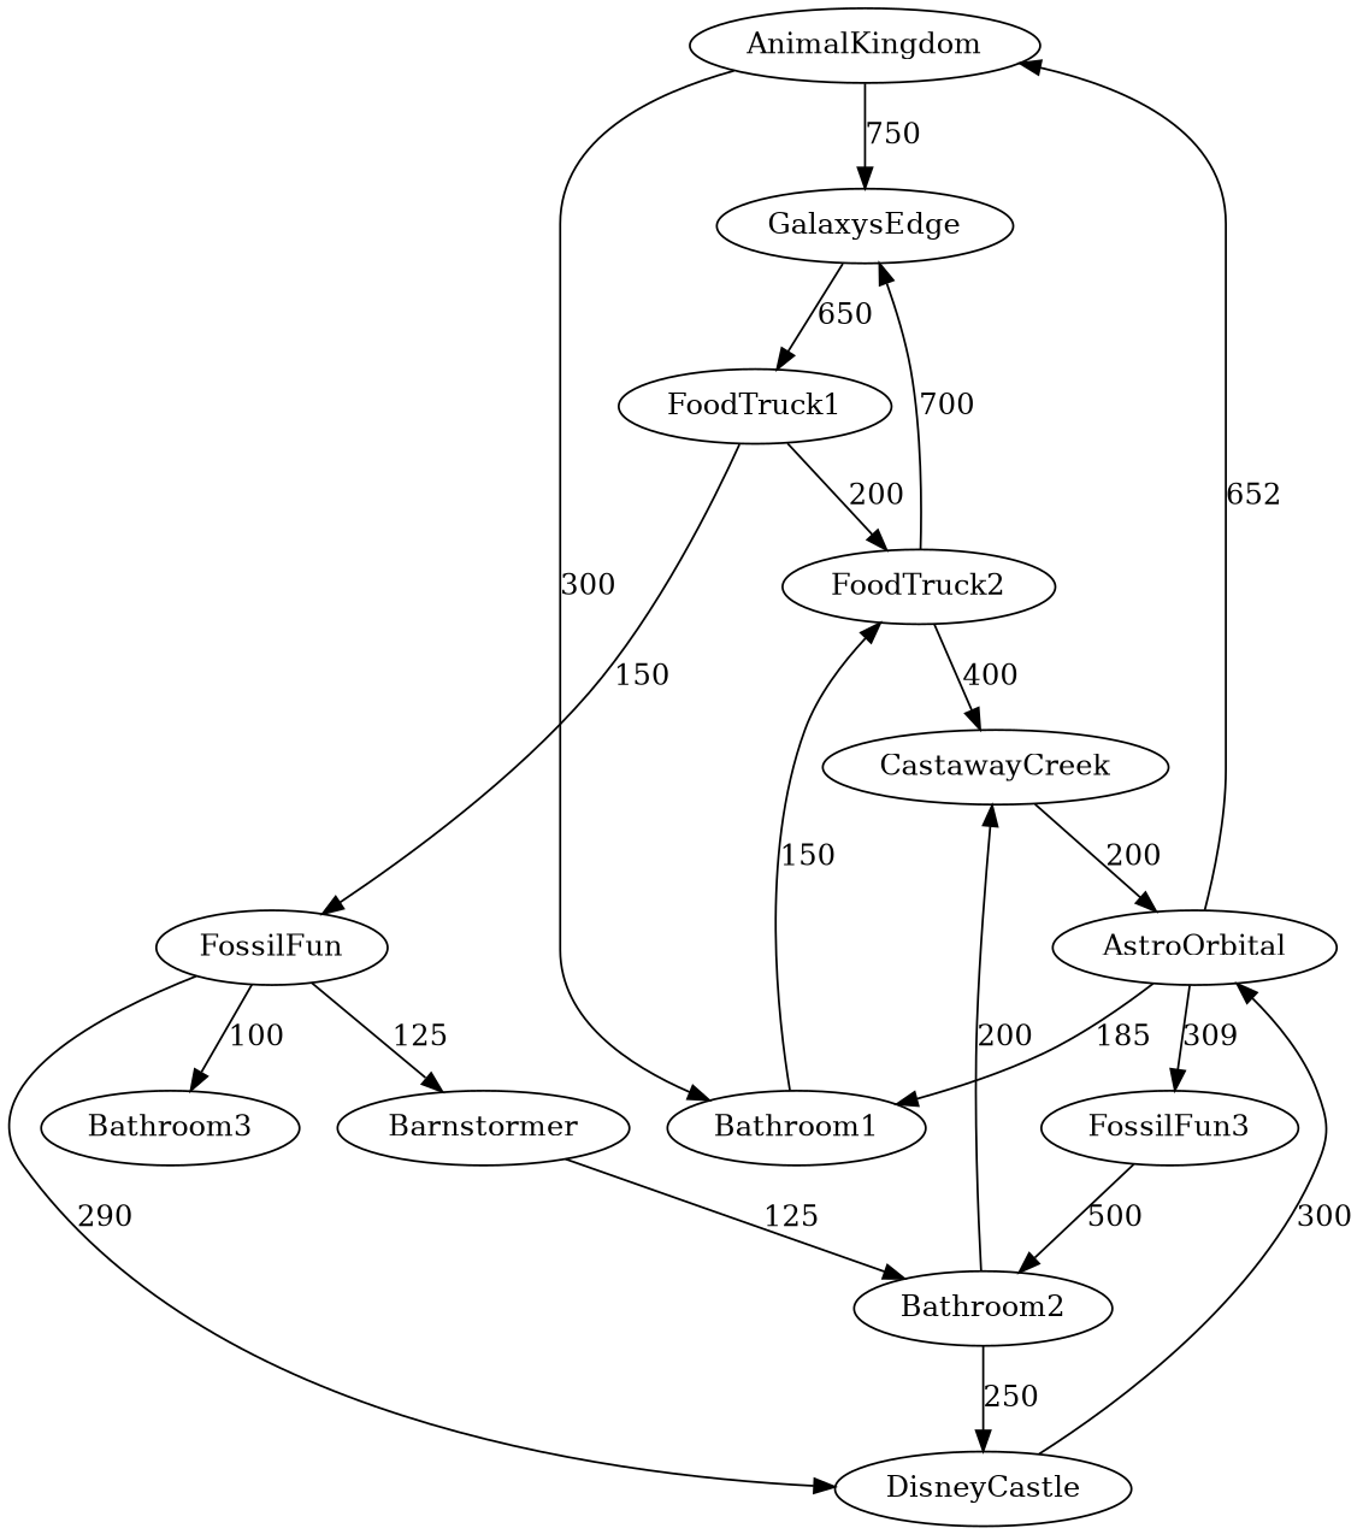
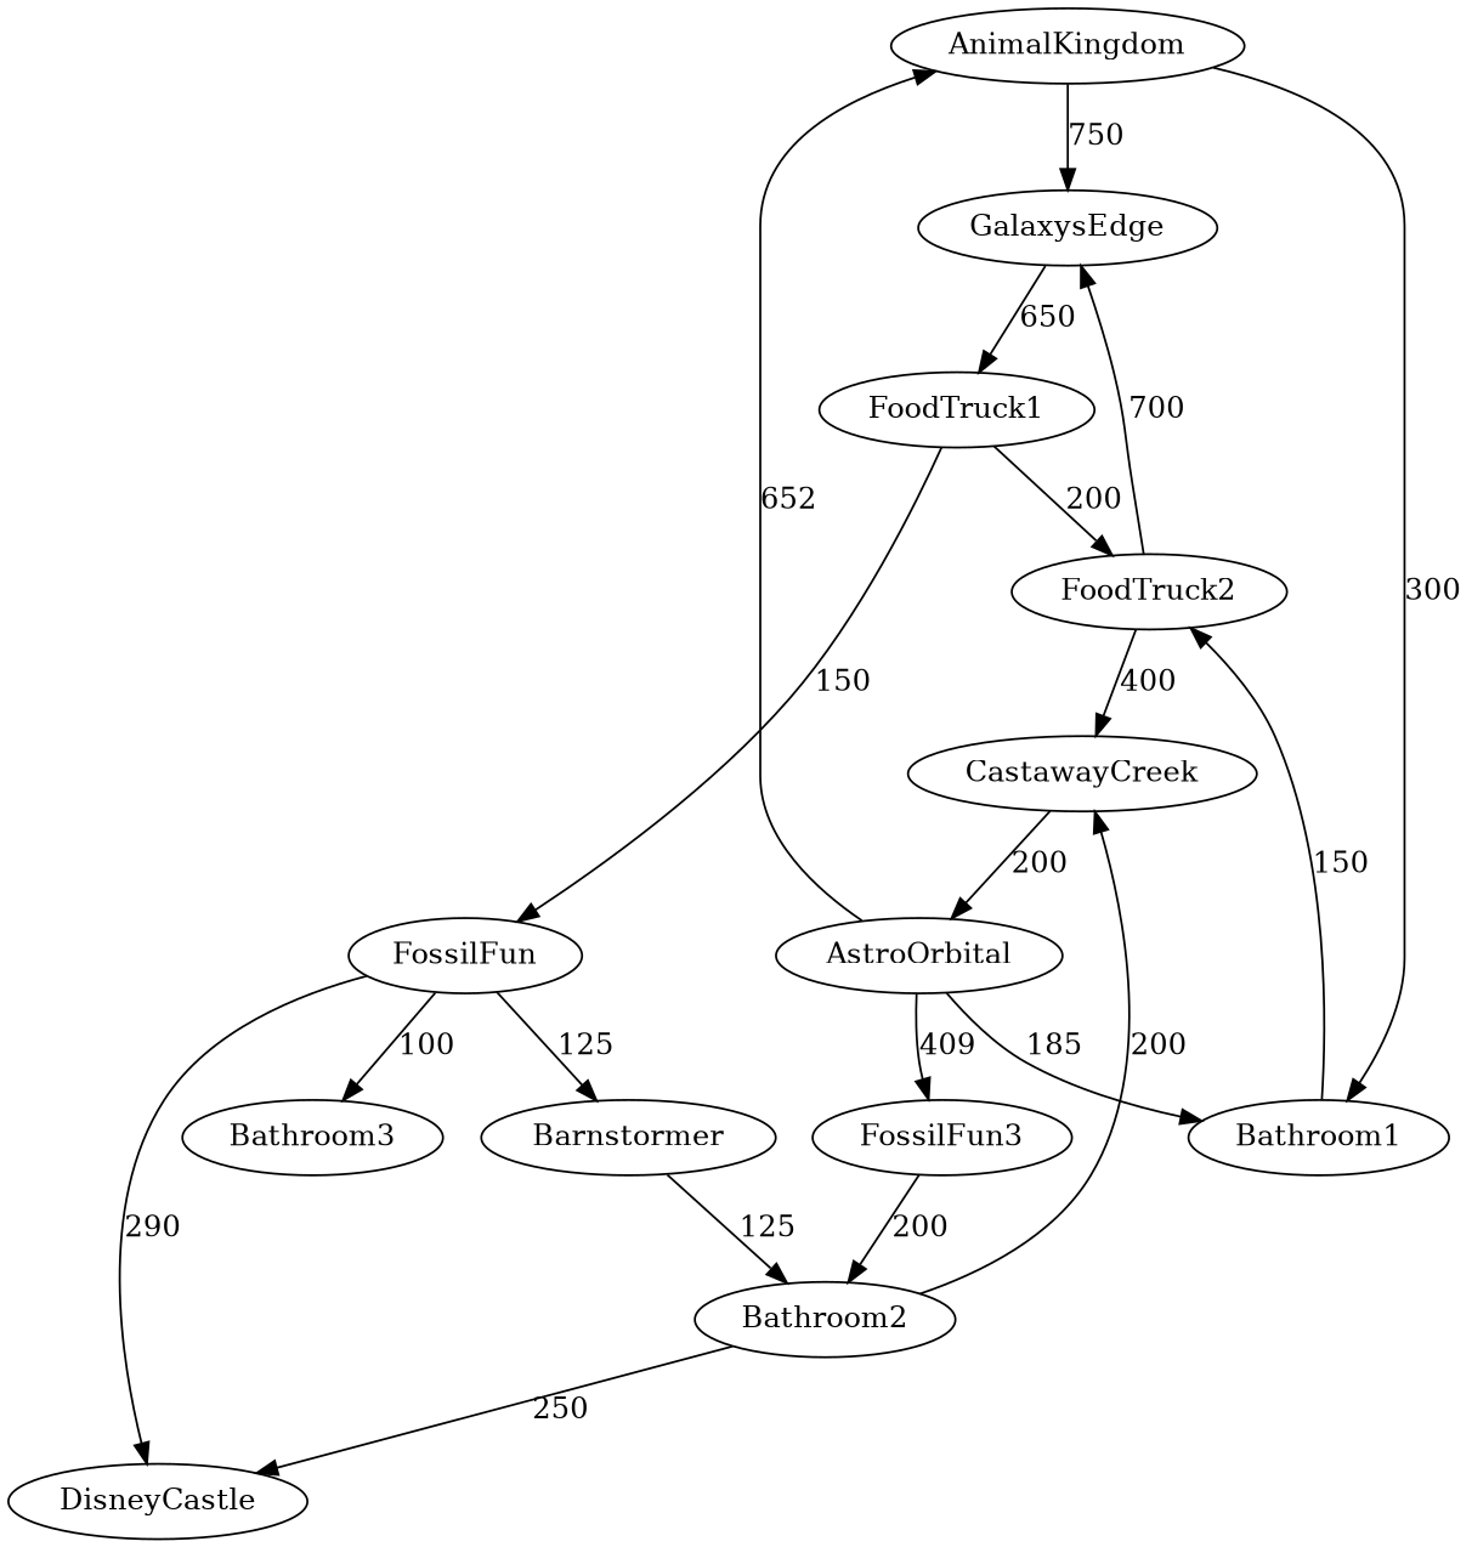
  digraph {
    AnimalKingdom
    GalaxysEdge
    Bathroom1
    FoodTruck1
    FoodTruck2
    FossilFun
    AstroOrbital
    n8 [label=FossilFun3]
    Bathroom2
    Barnstormer
    CastawayCreek
    DisneyCastle
    Bathroom3
    AnimalKingdom -> GalaxysEdge [label=750]
    AnimalKingdom -> Bathroom1 [label=300]
    GalaxysEdge -> FoodTruck1 [label=650]
    Bathroom1 -> FoodTruck2 [label=150]
    FoodTruck1 -> FoodTruck2 [label=200]
    FoodTruck1 -> FossilFun [label=150]
    FoodTruck2 -> GalaxysEdge [label=700]
    FoodTruck2 -> CastawayCreek [label=400]
    FossilFun -> Barnstormer [label=125]
    FossilFun -> DisneyCastle [label=290]
    FossilFun -> Bathroom3 [label=100]
    AstroOrbital -> AnimalKingdom [label=652]
    AstroOrbital -> Bathroom1 [label=185]
-   AstroOrbital -> n8 [label=309]
-   n8 -> Bathroom2 [label=500]
+   AstroOrbital -> n8 [label=409]
+   n8 -> Bathroom2 [label=200]
    Bathroom2 -> CastawayCreek [label=200]
    Bathroom2 -> DisneyCastle [label=250]
    Barnstormer -> Bathroom2 [label=125]
    CastawayCreek -> AstroOrbital [label=200]
-   DisneyCastle -> AstroOrbital [label=300]
  }
